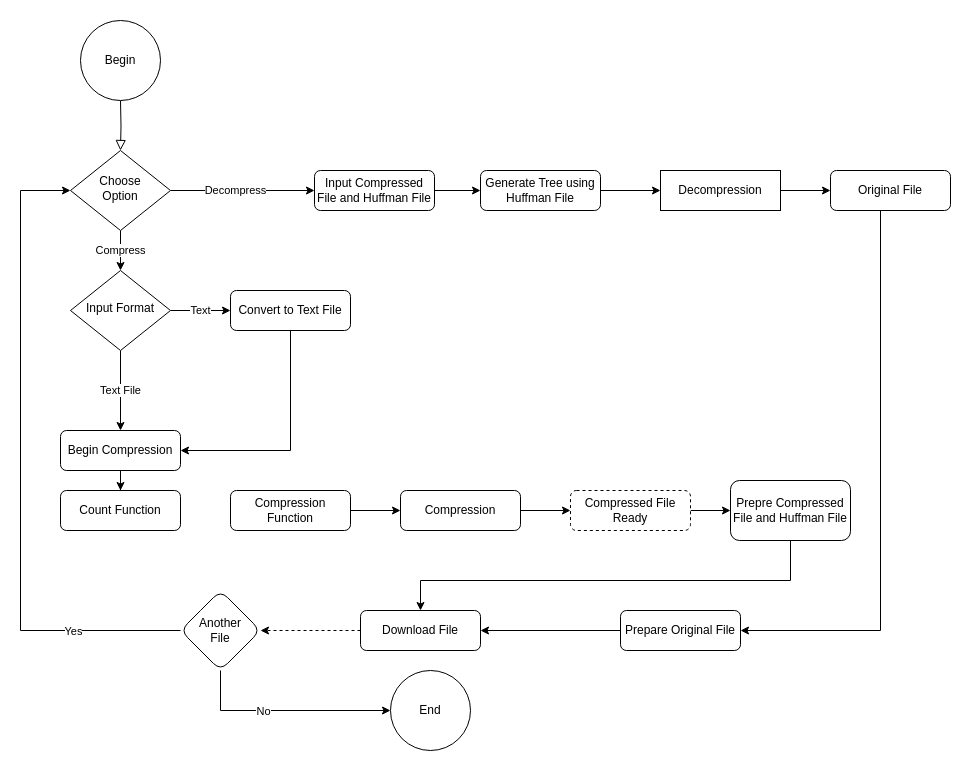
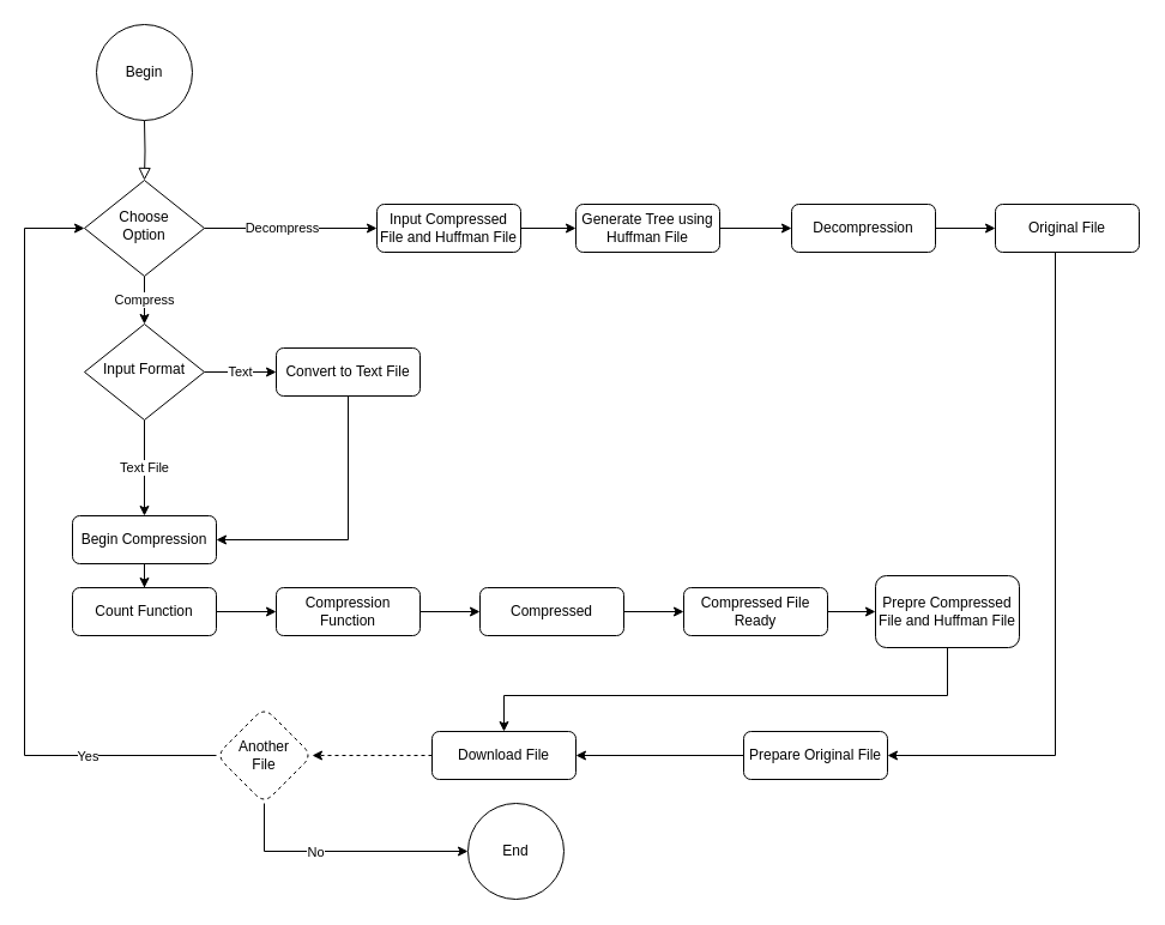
  <mxCell id="0" />
  <mxCell id="1" parent="0" />
  <mxCell id="2" value="" style="rounded=0;html=1;jettySize=auto;orthogonalLoop=1;fontSize=11;endArrow=block;endFill=0;endSize=8;strokeWidth=1;shadow=0;labelBackgroundColor=none;edgeStyle=orthogonalEdgeStyle;" parent="1" target="6" edge="1"><mxGeometry relative="1" as="geometry"><mxPoint x="120" y="100" as="sourcePoint" /></mxGeometry></mxCell>
  <mxCell id="3" value="Compress" style="edgeStyle=orthogonalEdgeStyle;rounded=0;orthogonalLoop=1;jettySize=auto;html=1;entryX=0.5;entryY=0;entryDx=0;entryDy=0;" edge="1" parent="1" source="6" target="11"><mxGeometry relative="1" as="geometry" /></mxCell>
  <mxCell id="4" style="edgeStyle=orthogonalEdgeStyle;rounded=0;orthogonalLoop=1;jettySize=auto;html=1;entryX=0;entryY=0.5;entryDx=0;entryDy=0;" edge="1" parent="1" source="6" target="8"><mxGeometry relative="1" as="geometry" /></mxCell>
  <mxCell id="5" value="Decompress" style="edgeLabel;html=1;align=center;verticalAlign=middle;resizable=0;points=[];" vertex="1" connectable="0" parent="4"><mxGeometry x="-0.111" y="1" relative="1" as="geometry"><mxPoint as="offset" /></mxGeometry></mxCell>
  <mxCell id="6" value="Choose &lt;br&gt;Option" style="rhombus;whiteSpace=wrap;html=1;shadow=0;fontFamily=Helvetica;fontSize=12;align=center;strokeWidth=1;spacing=6;spacingTop=-4;" parent="1" vertex="1"><mxGeometry x="70" y="150" width="100" height="80" as="geometry" /></mxCell>
  <mxCell id="7" style="edgeStyle=orthogonalEdgeStyle;rounded=0;orthogonalLoop=1;jettySize=auto;html=1;" edge="1" parent="1" source="8" target="30"><mxGeometry relative="1" as="geometry" /></mxCell>
  <mxCell id="8" value="Input Compressed File and Huffman File" style="rounded=1;whiteSpace=wrap;html=1;fontSize=12;glass=0;strokeWidth=1;shadow=0;" parent="1" vertex="1"><mxGeometry x="314" y="170" width="120" height="40" as="geometry" /></mxCell>
  <mxCell id="9" value="Text File" style="edgeStyle=orthogonalEdgeStyle;rounded=0;orthogonalLoop=1;jettySize=auto;html=1;entryX=0.5;entryY=0;entryDx=0;entryDy=0;" edge="1" parent="1" source="11" target="13"><mxGeometry relative="1" as="geometry" /></mxCell>
  <mxCell id="10" value="Text" style="edgeStyle=orthogonalEdgeStyle;rounded=0;orthogonalLoop=1;jettySize=auto;html=1;entryX=0;entryY=0.5;entryDx=0;entryDy=0;" edge="1" parent="1" source="11" target="15"><mxGeometry relative="1" as="geometry" /></mxCell>
  <mxCell id="11" value="Input Format" style="rhombus;whiteSpace=wrap;html=1;shadow=0;fontFamily=Helvetica;fontSize=12;align=center;strokeWidth=1;spacing=6;spacingTop=-4;" parent="1" vertex="1"><mxGeometry x="70" y="270" width="100" height="80" as="geometry" /></mxCell>
  <mxCell id="12" style="edgeStyle=orthogonalEdgeStyle;rounded=0;orthogonalLoop=1;jettySize=auto;html=1;" edge="1" parent="1" source="13" target="18"><mxGeometry relative="1" as="geometry" /></mxCell>
  <mxCell id="13" value="Begin Compression" style="rounded=1;whiteSpace=wrap;html=1;fontSize=12;glass=0;strokeWidth=1;shadow=0;" parent="1" vertex="1"><mxGeometry x="60" y="430" width="120" height="40" as="geometry" /></mxCell>
  <mxCell id="14" style="edgeStyle=orthogonalEdgeStyle;rounded=0;orthogonalLoop=1;jettySize=auto;html=1;entryX=1;entryY=0.5;entryDx=0;entryDy=0;exitX=0.5;exitY=1;exitDx=0;exitDy=0;" edge="1" parent="1" source="15" target="13"><mxGeometry relative="1" as="geometry"><Array as="points"><mxPoint x="290" y="450" /></Array></mxGeometry></mxCell>
  <mxCell id="15" value="Convert to Text File" style="rounded=1;whiteSpace=wrap;html=1;fontSize=12;glass=0;strokeWidth=1;shadow=0;" parent="1" vertex="1"><mxGeometry x="230" y="290" width="120" height="40" as="geometry" /></mxCell>
  <mxCell id="16" value="Begin" style="ellipse;whiteSpace=wrap;html=1;aspect=fixed;" vertex="1" parent="1"><mxGeometry x="80" y="20" width="80" height="80" as="geometry" /></mxCell>
+ <mxCell id="17" style="edgeStyle=orthogonalEdgeStyle;rounded=0;orthogonalLoop=1;jettySize=auto;html=1;" edge="1" parent="1" source="18" target="20"><mxGeometry relative="1" as="geometry" /></mxCell>
  <mxCell id="18" value="Count Function" style="rounded=1;whiteSpace=wrap;html=1;fontSize=12;glass=0;strokeWidth=1;shadow=0;" vertex="1" parent="1"><mxGeometry x="60" y="490" width="120" height="40" as="geometry" /></mxCell>
  <mxCell id="19" style="edgeStyle=orthogonalEdgeStyle;rounded=0;orthogonalLoop=1;jettySize=auto;html=1;entryX=0;entryY=0.5;entryDx=0;entryDy=0;" edge="1" parent="1" source="20" target="22"><mxGeometry relative="1" as="geometry" /></mxCell>
  <mxCell id="20" value="Compression Function" style="rounded=1;whiteSpace=wrap;html=1;fontSize=12;glass=0;strokeWidth=1;shadow=0;" vertex="1" parent="1"><mxGeometry x="230" y="490" width="120" height="40" as="geometry" /></mxCell>
  <mxCell id="21" style="edgeStyle=orthogonalEdgeStyle;rounded=0;orthogonalLoop=1;jettySize=auto;html=1;entryX=0;entryY=0.5;entryDx=0;entryDy=0;" edge="1" parent="1" source="22" target="24"><mxGeometry relative="1" as="geometry" /></mxCell>
- <mxCell id="22" value="Compression" style="rounded=1;whiteSpace=wrap;html=1;fontSize=12;glass=0;strokeWidth=1;shadow=0;" vertex="1" parent="1"><mxGeometry x="400" y="490" width="120" height="40" as="geometry" /></mxCell>
+ <mxCell id="22" value="Compressed" style="rounded=1;whiteSpace=wrap;html=1;fontSize=12;glass=0;strokeWidth=1;shadow=0;" vertex="1" parent="1"><mxGeometry x="400" y="490" width="120" height="40" as="geometry" /></mxCell>
  <mxCell id="23" style="edgeStyle=orthogonalEdgeStyle;rounded=0;orthogonalLoop=1;jettySize=auto;html=1;entryX=0;entryY=0.5;entryDx=0;entryDy=0;" edge="1" parent="1" source="24" target="28"><mxGeometry relative="1" as="geometry" /></mxCell>
- <mxCell id="24" value="Compressed File&lt;br&gt;Ready" style="rounded=1;whiteSpace=wrap;html=1;fontSize=12;glass=0;strokeWidth=1;shadow=0;dashed=1;" vertex="1" parent="1"><mxGeometry x="570" y="490" width="120" height="40" as="geometry" /></mxCell>
+ <mxCell id="24" value="Compressed File&lt;br&gt;Ready" style="rounded=1;whiteSpace=wrap;html=1;fontSize=12;glass=0;strokeWidth=1;shadow=0;" vertex="1" parent="1"><mxGeometry x="570" y="490" width="120" height="40" as="geometry" /></mxCell>
  <mxCell id="25" style="edgeStyle=orthogonalEdgeStyle;rounded=0;orthogonalLoop=1;jettySize=auto;html=1;entryX=0;entryY=0.5;entryDx=0;entryDy=0;exitX=0;exitY=0.5;exitDx=0;exitDy=0;" edge="1" parent="1" source="41" target="6"><mxGeometry relative="1" as="geometry"><Array as="points"><mxPoint x="20" y="630" /><mxPoint x="20" y="190" /></Array></mxGeometry></mxCell>
  <mxCell id="26" value="Yes" style="edgeLabel;html=1;align=center;verticalAlign=middle;resizable=0;points=[];" vertex="1" connectable="0" parent="25"><mxGeometry x="-0.756" relative="1" as="geometry"><mxPoint x="-29" as="offset" /></mxGeometry></mxCell>
  <mxCell id="27" style="edgeStyle=orthogonalEdgeStyle;rounded=0;orthogonalLoop=1;jettySize=auto;html=1;entryX=0.5;entryY=0;entryDx=0;entryDy=0;" edge="1" parent="1" source="28" target="38"><mxGeometry relative="1" as="geometry"><mxPoint x="250" y="690" as="targetPoint" /><Array as="points"><mxPoint x="790" y="580" /><mxPoint x="420" y="580" /></Array></mxGeometry></mxCell>
  <mxCell id="28" value="Prepre Compressed File and Huffman File" style="rounded=1;whiteSpace=wrap;html=1;fontSize=12;glass=0;strokeWidth=1;shadow=0;" vertex="1" parent="1"><mxGeometry x="730" y="480" width="120" height="60" as="geometry" /></mxCell>
  <mxCell id="29" style="edgeStyle=orthogonalEdgeStyle;rounded=0;orthogonalLoop=1;jettySize=auto;html=1;entryX=0;entryY=0.5;entryDx=0;entryDy=0;" edge="1" parent="1" source="30" target="32"><mxGeometry relative="1" as="geometry" /></mxCell>
  <mxCell id="30" value="Generate Tree using Huffman File" style="rounded=1;whiteSpace=wrap;html=1;fontSize=12;glass=0;strokeWidth=1;shadow=0;" vertex="1" parent="1"><mxGeometry x="480" y="170" width="120" height="40" as="geometry" /></mxCell>
  <mxCell id="31" style="edgeStyle=orthogonalEdgeStyle;rounded=0;orthogonalLoop=1;jettySize=auto;html=1;entryX=0;entryY=0.5;entryDx=0;entryDy=0;" edge="1" parent="1" source="32" target="34"><mxGeometry relative="1" as="geometry" /></mxCell>
- <mxCell id="32" value="Decompression" style="whiteSpace=wrap;html=1;fontSize=12;glass=0;strokeWidth=1;shadow=0;rounded=0;" vertex="1" parent="1"><mxGeometry x="660" y="170" width="120" height="40" as="geometry" /></mxCell>
+ <mxCell id="32" value="Decompression" style="rounded=1;whiteSpace=wrap;html=1;fontSize=12;glass=0;strokeWidth=1;shadow=0;" vertex="1" parent="1"><mxGeometry x="660" y="170" width="120" height="40" as="geometry" /></mxCell>
  <mxCell id="33" style="edgeStyle=orthogonalEdgeStyle;rounded=0;orthogonalLoop=1;jettySize=auto;html=1;entryX=1;entryY=0.5;entryDx=0;entryDy=0;" edge="1" parent="1" source="34" target="36"><mxGeometry relative="1" as="geometry"><Array as="points"><mxPoint x="880" y="630" /></Array></mxGeometry></mxCell>
  <mxCell id="34" value="Original File" style="rounded=1;whiteSpace=wrap;html=1;fontSize=12;glass=0;strokeWidth=1;shadow=0;" vertex="1" parent="1"><mxGeometry x="830" y="170" width="120" height="40" as="geometry" /></mxCell>
  <mxCell id="35" style="edgeStyle=orthogonalEdgeStyle;rounded=0;orthogonalLoop=1;jettySize=auto;html=1;entryX=1;entryY=0.5;entryDx=0;entryDy=0;" edge="1" parent="1" source="36" target="38"><mxGeometry relative="1" as="geometry" /></mxCell>
  <mxCell id="36" value="Prepare Original File" style="rounded=1;whiteSpace=wrap;html=1;fontSize=12;glass=0;strokeWidth=1;shadow=0;" vertex="1" parent="1"><mxGeometry x="620" y="610" width="120" height="40" as="geometry" /></mxCell>
  <mxCell id="37" value="" style="edgeStyle=orthogonalEdgeStyle;rounded=0;orthogonalLoop=1;jettySize=auto;html=1;dashed=1;" edge="1" parent="1" source="38" target="41"><mxGeometry relative="1" as="geometry" /></mxCell>
  <mxCell id="38" value="Download File" style="rounded=1;whiteSpace=wrap;html=1;fontSize=12;glass=0;strokeWidth=1;shadow=0;" vertex="1" parent="1"><mxGeometry x="360" y="610" width="120" height="40" as="geometry" /></mxCell>
  <mxCell id="39" style="edgeStyle=orthogonalEdgeStyle;rounded=0;orthogonalLoop=1;jettySize=auto;html=1;entryX=0;entryY=0.5;entryDx=0;entryDy=0;exitX=0.5;exitY=1;exitDx=0;exitDy=0;" edge="1" parent="1" source="41" target="42"><mxGeometry relative="1" as="geometry" /></mxCell>
  <mxCell id="40" value="No" style="edgeLabel;html=1;align=center;verticalAlign=middle;resizable=0;points=[];" vertex="1" connectable="0" parent="39"><mxGeometry x="-0.296" y="-3" relative="1" as="geometry"><mxPoint x="8" y="-3" as="offset" /></mxGeometry></mxCell>
- <mxCell id="41" value="Another &lt;br&gt;File" style="rhombus;whiteSpace=wrap;html=1;rounded=1;shadow=0;strokeWidth=1;glass=0;" vertex="1" parent="1"><mxGeometry x="180" y="590" width="80" height="80" as="geometry" /></mxCell>
+ <mxCell id="41" value="Another &lt;br&gt;File" style="rhombus;whiteSpace=wrap;html=1;rounded=1;shadow=0;strokeWidth=1;glass=0;dashed=1;" vertex="1" parent="1"><mxGeometry x="180" y="590" width="80" height="80" as="geometry" /></mxCell>
  <mxCell id="42" value="End" style="ellipse;whiteSpace=wrap;html=1;aspect=fixed;" vertex="1" parent="1"><mxGeometry x="390" y="670" width="80" height="80" as="geometry" /></mxCell>
